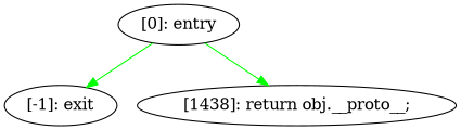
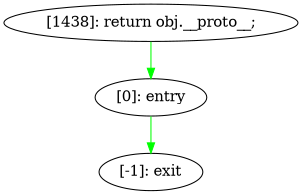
  digraph {
    edge [color=green]
    n1 [label="[-1]: exit"]
    n2 [label="[0]: entry"]
    n3 [label="[1438]: return obj.__proto__;\n"]
    n2 -> n1
-   n2 -> n3
+   n3 -> n2
  }
